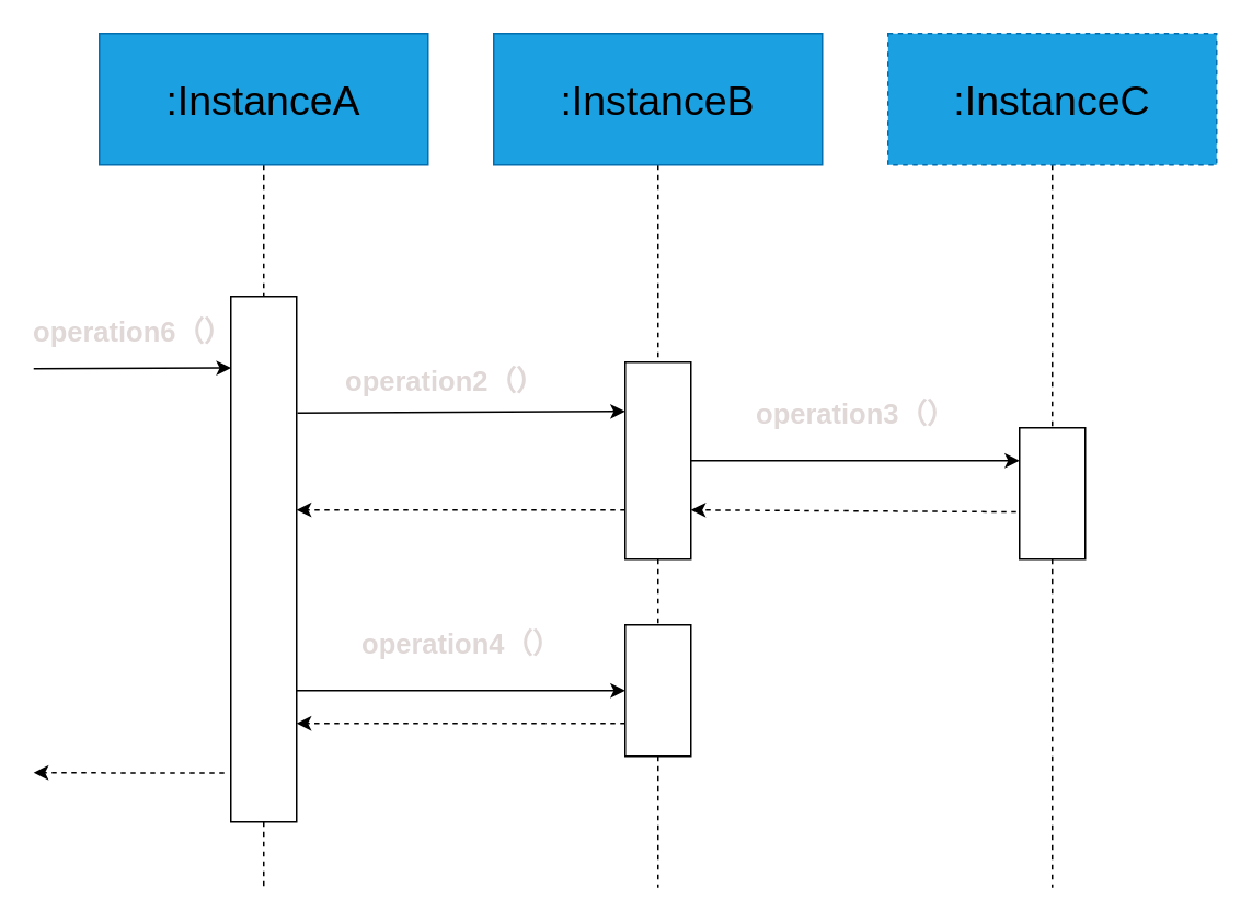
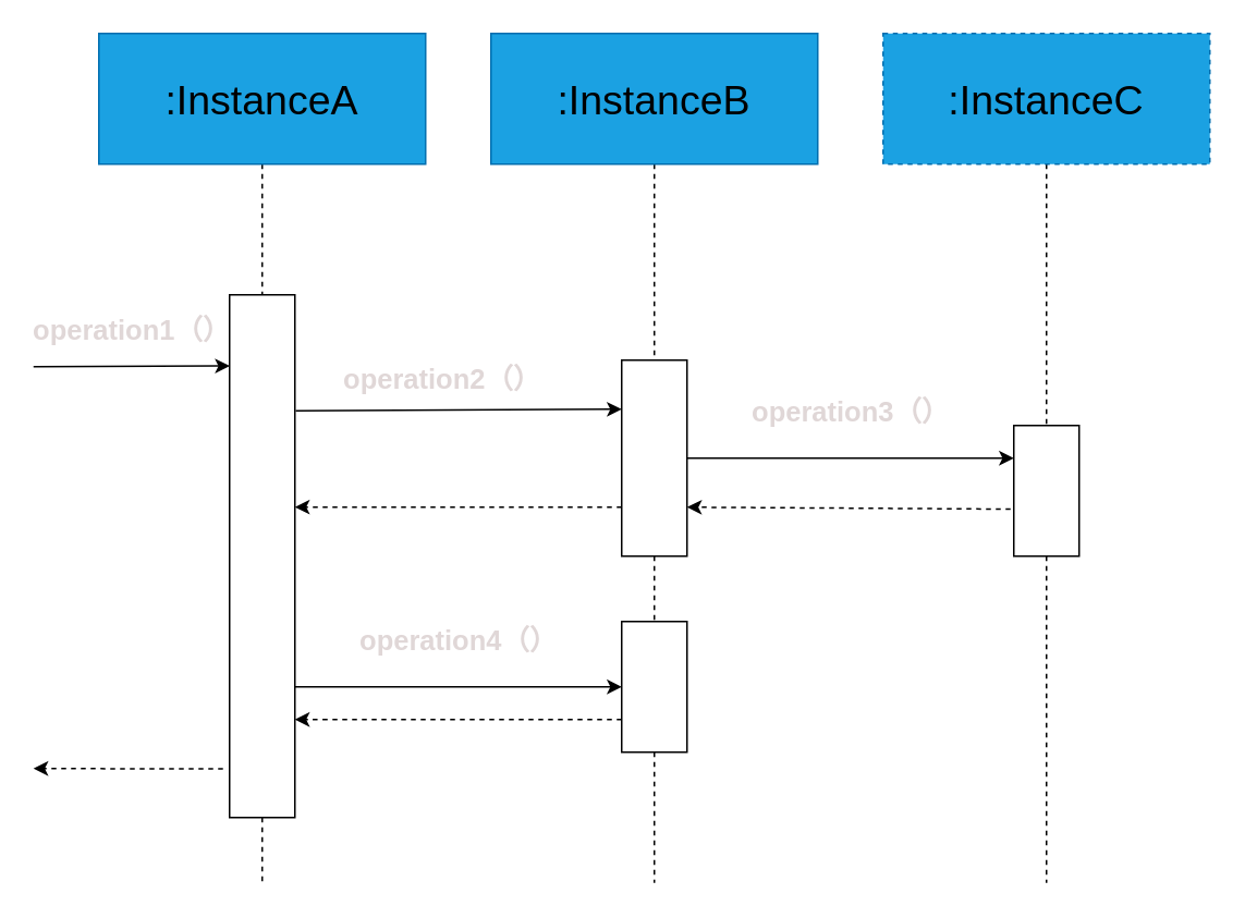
  <mxCell id="0" />
  <mxCell id="1" parent="0" />
  <mxCell id="2" style="edgeStyle=none;html=1;exitX=0.5;exitY=1;exitDx=0;exitDy=0;entryX=0.5;entryY=0;entryDx=0;entryDy=0;fontSize=25;fontColor=#000000;dashed=1;endArrow=none;endFill=0;" edge="1" parent="1" source="3" target="12"><mxGeometry relative="1" as="geometry" /></mxCell>
  <mxCell id="3" value="&lt;font style=&quot;font-size: 25px;&quot; color=&quot;#000000&quot;&gt;:InstanceA&lt;/font&gt;" style="rounded=0;whiteSpace=wrap;html=1;fillColor=#1ba1e2;fontColor=#ffffff;strokeColor=#006EAF;" vertex="1" parent="1"><mxGeometry x="60" y="20" width="200" height="80" as="geometry" /></mxCell>
  <mxCell id="4" style="edgeStyle=none;html=1;exitX=0.5;exitY=1;exitDx=0;exitDy=0;entryX=0.5;entryY=0;entryDx=0;entryDy=0;dashed=1;fontSize=25;fontColor=#000000;endArrow=none;endFill=0;" edge="1" parent="1" source="5" target="16"><mxGeometry relative="1" as="geometry" /></mxCell>
  <mxCell id="5" value="&lt;font style=&quot;font-size: 25px;&quot; color=&quot;#000000&quot;&gt;:InstanceB&lt;/font&gt;" style="rounded=0;whiteSpace=wrap;html=1;fillColor=#1ba1e2;fontColor=#ffffff;strokeColor=#006EAF;" vertex="1" parent="1"><mxGeometry x="300" y="20" width="200" height="80" as="geometry" /></mxCell>
  <mxCell id="6" style="edgeStyle=none;html=1;exitX=0.5;exitY=1;exitDx=0;exitDy=0;entryX=0.5;entryY=0;entryDx=0;entryDy=0;dashed=1;fontSize=25;fontColor=#000000;endArrow=none;endFill=0;" edge="1" parent="1" source="7" target="22"><mxGeometry relative="1" as="geometry" /></mxCell>
  <mxCell id="7" value="&lt;font style=&quot;font-size: 25px;&quot; color=&quot;#000000&quot;&gt;:InstanceC&lt;/font&gt;" style="rounded=0;whiteSpace=wrap;html=1;fillColor=#1ba1e2;fontColor=#ffffff;strokeColor=#006EAF;dashed=1;" vertex="1" parent="1"><mxGeometry x="540" y="20" width="200" height="80" as="geometry" /></mxCell>
  <mxCell id="8" style="edgeStyle=none;html=1;exitX=1.013;exitY=0.222;exitDx=0;exitDy=0;entryX=0;entryY=0.25;entryDx=0;entryDy=0;fontSize=25;fontColor=#000000;endArrow=classic;endFill=1;exitPerimeter=0;" edge="1" parent="1" source="12" target="16"><mxGeometry relative="1" as="geometry" /></mxCell>
  <mxCell id="9" style="edgeStyle=none;html=1;exitX=1;exitY=0.75;exitDx=0;exitDy=0;fontSize=25;fontColor=#000000;endArrow=classic;endFill=1;" edge="1" parent="1" source="12" target="19"><mxGeometry relative="1" as="geometry" /></mxCell>
  <mxCell id="10" style="edgeStyle=none;html=1;exitX=-0.1;exitY=0.907;exitDx=0;exitDy=0;fontSize=25;fontColor=#000000;endArrow=classic;endFill=1;exitPerimeter=0;dashed=1;" edge="1" parent="1" source="12"><mxGeometry relative="1" as="geometry"><mxPoint y="470" as="targetPoint" x="20" /></mxGeometry></mxCell>
  <mxCell id="11" style="edgeStyle=none;html=1;exitX=0.5;exitY=1;exitDx=0;exitDy=0;dashed=1;fontSize=25;fontColor=#000000;endArrow=none;endFill=0;" edge="1" parent="1" source="12"><mxGeometry relative="1" as="geometry"><mxPoint x="160" y="540" as="targetPoint" /></mxGeometry></mxCell>
  <mxCell id="12" value="" style="rounded=0;whiteSpace=wrap;html=1;fontSize=25;fontColor=#000000;" vertex="1" parent="1"><mxGeometry x="140" y="180" width="40" height="320" as="geometry" /></mxCell>
  <mxCell id="13" style="edgeStyle=none;html=1;exitX=1;exitY=0.5;exitDx=0;exitDy=0;entryX=0;entryY=0.25;entryDx=0;entryDy=0;fontSize=25;fontColor=#000000;endArrow=classic;endFill=1;" edge="1" parent="1" source="16" target="22"><mxGeometry relative="1" as="geometry" /></mxCell>
  <mxCell id="14" style="edgeStyle=none;html=1;exitX=0;exitY=0.75;exitDx=0;exitDy=0;entryX=1;entryY=0.406;entryDx=0;entryDy=0;entryPerimeter=0;dashed=1;fontSize=25;fontColor=#000000;endArrow=classic;endFill=1;" edge="1" parent="1" source="16" target="12"><mxGeometry relative="1" as="geometry" /></mxCell>
  <mxCell id="15" style="edgeStyle=none;html=1;exitX=0.5;exitY=1;exitDx=0;exitDy=0;entryX=0.5;entryY=0;entryDx=0;entryDy=0;fontSize=25;fontColor=#000000;endArrow=none;endFill=0;dashed=1;" edge="1" parent="1" source="16" target="19"><mxGeometry relative="1" as="geometry" /></mxCell>
  <mxCell id="16" value="" style="rounded=0;whiteSpace=wrap;html=1;fontSize=25;fontColor=#000000;" vertex="1" parent="1"><mxGeometry x="380" y="220" width="40" height="120" as="geometry" /></mxCell>
  <mxCell id="17" style="edgeStyle=none;html=1;exitX=0.5;exitY=1;exitDx=0;exitDy=0;dashed=1;fontSize=25;fontColor=#000000;endArrow=none;endFill=0;" edge="1" parent="1" source="19"><mxGeometry relative="1" as="geometry"><mxPoint x="400" y="540" as="targetPoint" /></mxGeometry></mxCell>
  <mxCell id="18" style="edgeStyle=none;html=1;exitX=0;exitY=0.75;exitDx=0;exitDy=0;fontSize=25;fontColor=#000000;endArrow=classic;endFill=1;dashed=1;" edge="1" parent="1" source="19"><mxGeometry relative="1" as="geometry"><mxPoint x="180" y="440" as="targetPoint" /><Array as="points"><mxPoint x="190" y="440" /></Array></mxGeometry></mxCell>
  <mxCell id="19" value="" style="rounded=0;whiteSpace=wrap;html=1;fontSize=25;fontColor=#000000;" vertex="1" parent="1"><mxGeometry x="380" y="380" width="40" height="80" as="geometry" /></mxCell>
  <mxCell id="20" style="edgeStyle=none;html=1;exitX=-0.05;exitY=0.64;exitDx=0;exitDy=0;entryX=1;entryY=0.75;entryDx=0;entryDy=0;fontSize=25;fontColor=#000000;endArrow=classic;endFill=1;dashed=1;exitPerimeter=0;" edge="1" parent="1" source="22" target="16"><mxGeometry relative="1" as="geometry" /></mxCell>
  <mxCell id="21" style="edgeStyle=none;html=1;exitX=0.5;exitY=1;exitDx=0;exitDy=0;dashed=1;fontSize=25;fontColor=#000000;endArrow=none;endFill=0;" edge="1" parent="1" source="22"><mxGeometry relative="1" as="geometry"><mxPoint x="640" y="540" as="targetPoint" /></mxGeometry></mxCell>
  <mxCell id="22" value="" style="rounded=0;whiteSpace=wrap;html=1;fontSize=25;fontColor=#000000;" vertex="1" parent="1"><mxGeometry x="620" y="260" width="40" height="80" as="geometry" /></mxCell>
  <mxCell id="23" style="edgeStyle=none;html=1;entryX=0.004;entryY=0.136;entryDx=0;entryDy=0;entryPerimeter=0;fontSize=25;fontColor=#000000;endArrow=classic;endFill=1;" edge="1" parent="1" target="12"><mxGeometry relative="1" as="geometry"><mxPoint y="224" as="sourcePoint" x="20" /></mxGeometry></mxCell>
- <mxCell id="24" value="&lt;font style=&quot;font-size: 17px;&quot; color=&quot;#e0d7d7&quot;&gt;operation6（）&lt;/font&gt;" style="text;strokeColor=none;fillColor=none;html=1;fontSize=24;fontStyle=1;verticalAlign=middle;align=center;fontColor=#000000;" vertex="1" parent="1"><mxGeometry y="180" width="120" height="40" as="geometry" x="20" /></mxCell>
+ <mxCell id="24" value="&lt;font style=&quot;font-size: 17px;&quot; color=&quot;#e0d7d7&quot;&gt;operation1（）&lt;/font&gt;" style="text;strokeColor=none;fillColor=none;html=1;fontSize=24;fontStyle=1;verticalAlign=middle;align=center;fontColor=#000000;" vertex="1" parent="1"><mxGeometry y="180" width="120" height="40" as="geometry" x="20" /></mxCell>
  <mxCell id="25" value="&lt;font style=&quot;font-size: 17px;&quot; color=&quot;#e0d7d7&quot;&gt;operation2（）&lt;/font&gt;" style="text;strokeColor=none;fillColor=none;html=1;fontSize=24;fontStyle=1;verticalAlign=middle;align=center;fontColor=#000000;" vertex="1" parent="1"><mxGeometry x="210" y="210" width="120" height="40" as="geometry" /></mxCell>
  <mxCell id="26" value="&lt;font style=&quot;font-size: 17px;&quot; color=&quot;#e0d7d7&quot;&gt;operation4（）&lt;/font&gt;" style="text;strokeColor=none;fillColor=none;html=1;fontSize=24;fontStyle=1;verticalAlign=middle;align=center;fontColor=#000000;" vertex="1" parent="1"><mxGeometry x="220" y="370" width="120" height="40" as="geometry" /></mxCell>
  <mxCell id="27" value="&lt;font style=&quot;font-size: 17px;&quot; color=&quot;#e0d7d7&quot;&gt;operation3（）&lt;/font&gt;" style="text;strokeColor=none;fillColor=none;html=1;fontSize=24;fontStyle=1;verticalAlign=middle;align=center;fontColor=#000000;" vertex="1" parent="1"><mxGeometry x="460" y="230" width="120" height="40" as="geometry" /></mxCell>
